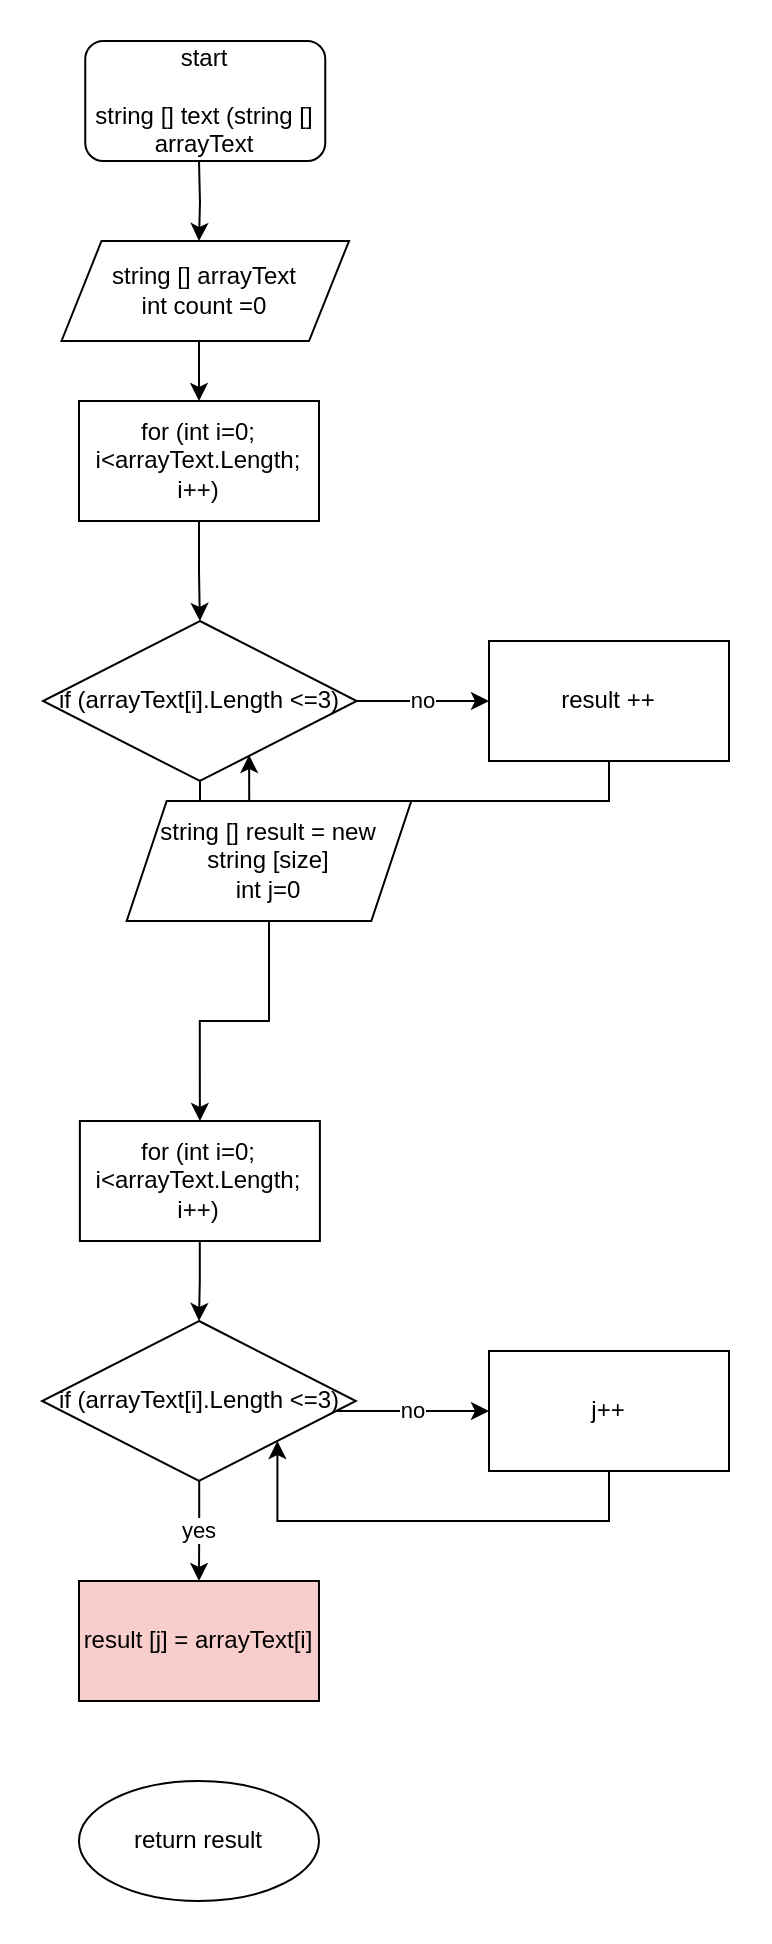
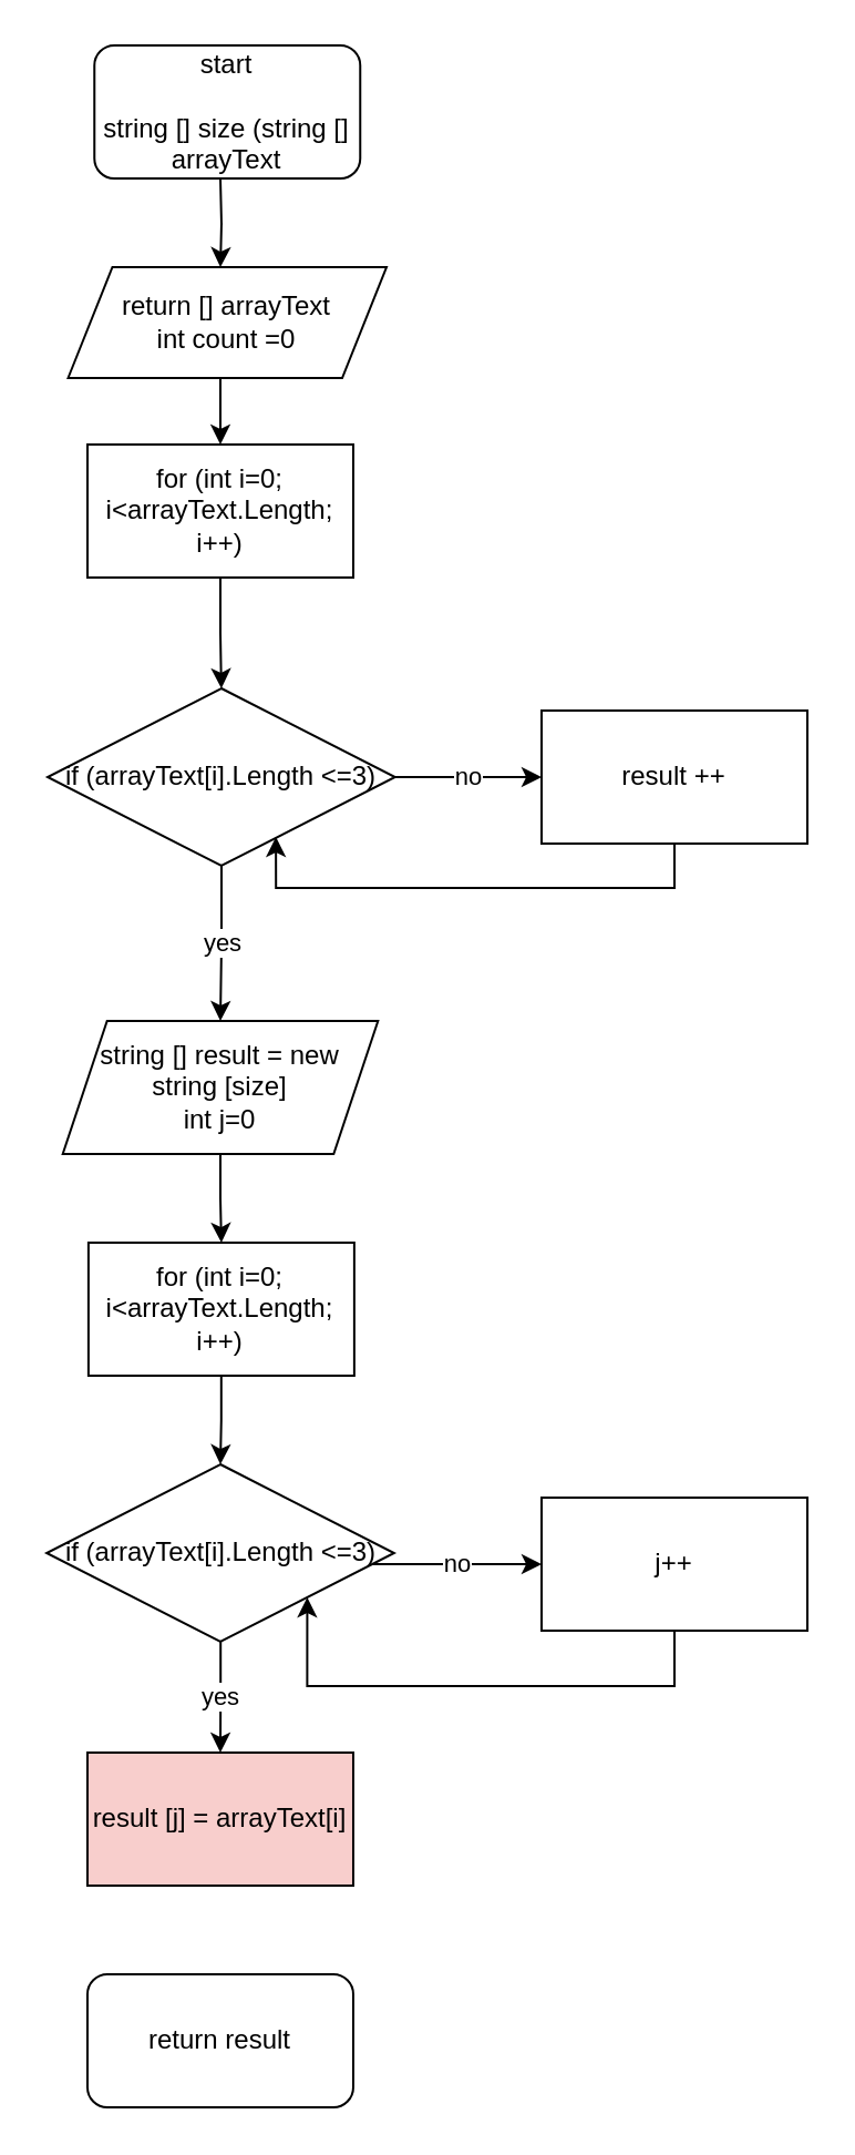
  <mxCell id="0" />
  <mxCell id="1" parent="0" />
  <mxCell id="2" style="edgeStyle=orthogonalEdgeStyle;rounded=0;orthogonalLoop=1;jettySize=auto;html=1;entryX=0.5;entryY=0;entryDx=0;entryDy=0;" edge="1" parent="1"><mxGeometry relative="1" as="geometry"><mxPoint x="99" y="80" as="sourcePoint" /><mxPoint x="99" y="120" as="targetPoint" /></mxGeometry></mxCell>
  <mxCell id="3" style="edgeStyle=orthogonalEdgeStyle;rounded=0;orthogonalLoop=1;jettySize=auto;html=1;" edge="1" parent="1"><mxGeometry relative="1" as="geometry"><mxPoint x="99" y="200" as="targetPoint" /><mxPoint x="99" y="170" as="sourcePoint" /></mxGeometry></mxCell>
  <mxCell id="4" style="edgeStyle=orthogonalEdgeStyle;rounded=0;orthogonalLoop=1;jettySize=auto;html=1;entryX=0.5;entryY=0;entryDx=0;entryDy=0;" edge="1" parent="1" source="5" target="9"><mxGeometry relative="1" as="geometry" /></mxCell>
  <mxCell id="5" value="for (int i=0; i&amp;lt;arrayText.Length; i++)" style="rounded=0;whiteSpace=wrap;html=1;" vertex="1" parent="1"><mxGeometry x="39" y="200" width="120" height="60" as="geometry" /></mxCell>
- <mxCell id="6" value="string [] arrayText&lt;br&gt;int count =0" style="shape=parallelogram;perimeter=parallelogramPerimeter;whiteSpace=wrap;html=1;fixedSize=1;" vertex="1" parent="1"><mxGeometry x="30.25" y="120" width="143.75" height="50" as="geometry" /></mxCell>
+ <mxCell id="6" value="return [] arrayText&lt;br&gt;int count =0" style="shape=parallelogram;perimeter=parallelogramPerimeter;whiteSpace=wrap;html=1;fixedSize=1;" vertex="1" parent="1"><mxGeometry x="30.25" y="120" width="143.75" height="50" as="geometry" /></mxCell>
  <mxCell id="7" value="yes" style="edgeStyle=orthogonalEdgeStyle;rounded=0;orthogonalLoop=1;jettySize=auto;html=1;entryX=0.5;entryY=0;entryDx=0;entryDy=0;" edge="1" parent="1" source="9" target="13"><mxGeometry relative="1" as="geometry" /></mxCell>
  <mxCell id="8" value="no" style="edgeStyle=orthogonalEdgeStyle;rounded=0;orthogonalLoop=1;jettySize=auto;html=1;entryX=0;entryY=0.5;entryDx=0;entryDy=0;" edge="1" parent="1" source="9" target="11"><mxGeometry relative="1" as="geometry" /></mxCell>
  <mxCell id="9" value="if (arrayText[i].Length &amp;lt;=3)" style="rhombus;whiteSpace=wrap;html=1;" vertex="1" parent="1"><mxGeometry x="21" y="310" width="156.87" height="80" as="geometry" /></mxCell>
  <mxCell id="10" style="edgeStyle=orthogonalEdgeStyle;rounded=0;orthogonalLoop=1;jettySize=auto;html=1;exitX=0.5;exitY=1;exitDx=0;exitDy=0;entryX=0.657;entryY=0.838;entryDx=0;entryDy=0;entryPerimeter=0;" edge="1" parent="1" source="11" target="9"><mxGeometry relative="1" as="geometry"><mxPoint x="124" y="390" as="targetPoint" /><Array as="points"><mxPoint x="304" y="400" /><mxPoint x="124" y="400" /></Array></mxGeometry></mxCell>
  <mxCell id="11" value="result ++" style="rounded=0;whiteSpace=wrap;html=1;" vertex="1" parent="1"><mxGeometry x="244" y="320" width="120" height="60" as="geometry" /></mxCell>
  <mxCell id="12" style="edgeStyle=orthogonalEdgeStyle;rounded=0;orthogonalLoop=1;jettySize=auto;html=1;entryX=0.5;entryY=0;entryDx=0;entryDy=0;" edge="1" parent="1" source="13" target="15"><mxGeometry relative="1" as="geometry" /></mxCell>
- <mxCell id="13" value="string [] result = new string [size]&lt;br&gt;int j=0" style="shape=parallelogram;perimeter=parallelogramPerimeter;whiteSpace=wrap;html=1;fixedSize=1;" vertex="1" parent="1"><mxGeometry x="62.84" y="400" width="142.31" height="60" as="geometry" /></mxCell>
+ <mxCell id="13" value="string [] result = new string [size]&lt;br&gt;int j=0" style="shape=parallelogram;perimeter=parallelogramPerimeter;whiteSpace=wrap;html=1;fixedSize=1;" vertex="1" parent="1"><mxGeometry x="27.84" y="460" width="142.31" height="60" as="geometry" /></mxCell>
  <mxCell id="14" style="edgeStyle=orthogonalEdgeStyle;rounded=0;orthogonalLoop=1;jettySize=auto;html=1;entryX=0.5;entryY=0;entryDx=0;entryDy=0;" edge="1" parent="1" source="15" target="18"><mxGeometry relative="1" as="geometry" /></mxCell>
  <mxCell id="15" value="for (int i=0; i&amp;lt;arrayText.Length; i++)" style="rounded=0;whiteSpace=wrap;html=1;" vertex="1" parent="1"><mxGeometry x="39.44" y="560" width="120" height="60" as="geometry" /></mxCell>
  <mxCell id="16" value="yes" style="edgeStyle=orthogonalEdgeStyle;rounded=0;orthogonalLoop=1;jettySize=auto;html=1;entryX=0.5;entryY=0;entryDx=0;entryDy=0;" edge="1" parent="1" source="18" target="19"><mxGeometry relative="1" as="geometry" /></mxCell>
  <mxCell id="17" value="no" style="edgeStyle=orthogonalEdgeStyle;rounded=0;orthogonalLoop=1;jettySize=auto;html=1;entryX=0;entryY=0.5;entryDx=0;entryDy=0;" edge="1" parent="1" source="18" target="23"><mxGeometry relative="1" as="geometry"><mxPoint x="234" y="705" as="targetPoint" /><Array as="points"><mxPoint x="244" y="705" /></Array></mxGeometry></mxCell>
  <mxCell id="18" value="if (arrayText[i].Length &amp;lt;=3)" style="rhombus;whiteSpace=wrap;html=1;" vertex="1" parent="1"><mxGeometry x="20.56" y="660" width="156.87" height="80" as="geometry" /></mxCell>
  <mxCell id="19" value="result [j] = arrayText[i]&lt;br&gt;" style="rounded=0;whiteSpace=wrap;html=1;fillColor=#f8cecc;" vertex="1" parent="1"><mxGeometry x="38.99" y="790" width="120" height="60" as="geometry" /></mxCell>
- <mxCell id="20" value="start&lt;br style=&quot;border-color: var(--border-color);&quot;&gt;&lt;br style=&quot;border-color: var(--border-color);&quot;&gt;string [] text (string [] arrayText" style="rounded=1;whiteSpace=wrap;html=1;" vertex="1" parent="1"><mxGeometry x="42.13" y="20" width="120" height="60" as="geometry" /></mxCell>
- <mxCell id="21" value="return result" style="ellipse;whiteSpace=wrap;html=1;" vertex="1" parent="1"><mxGeometry x="38.99" y="890" width="120" height="60" as="geometry" /></mxCell>
+ <mxCell id="20" value="start&lt;br style=&quot;border-color: var(--border-color);&quot;&gt;&lt;br style=&quot;border-color: var(--border-color);&quot;&gt;string [] size (string [] arrayText" style="rounded=1;whiteSpace=wrap;html=1;" vertex="1" parent="1"><mxGeometry x="42.13" y="20" width="120" height="60" as="geometry" /></mxCell>
+ <mxCell id="21" value="return result" style="rounded=1;whiteSpace=wrap;html=1;" vertex="1" parent="1"><mxGeometry x="38.99" y="890" width="120" height="60" as="geometry" /></mxCell>
  <mxCell id="22" style="edgeStyle=orthogonalEdgeStyle;rounded=0;orthogonalLoop=1;jettySize=auto;html=1;entryX=1;entryY=1;entryDx=0;entryDy=0;" edge="1" parent="1" source="23" target="18"><mxGeometry relative="1" as="geometry"><mxPoint x="154" y="760" as="targetPoint" /><Array as="points"><mxPoint x="304" y="760" /><mxPoint x="138" y="760" /></Array></mxGeometry></mxCell>
  <mxCell id="23" value="j++" style="rounded=0;whiteSpace=wrap;html=1;" vertex="1" parent="1"><mxGeometry x="244" y="675" width="120" height="60" as="geometry" /></mxCell>
